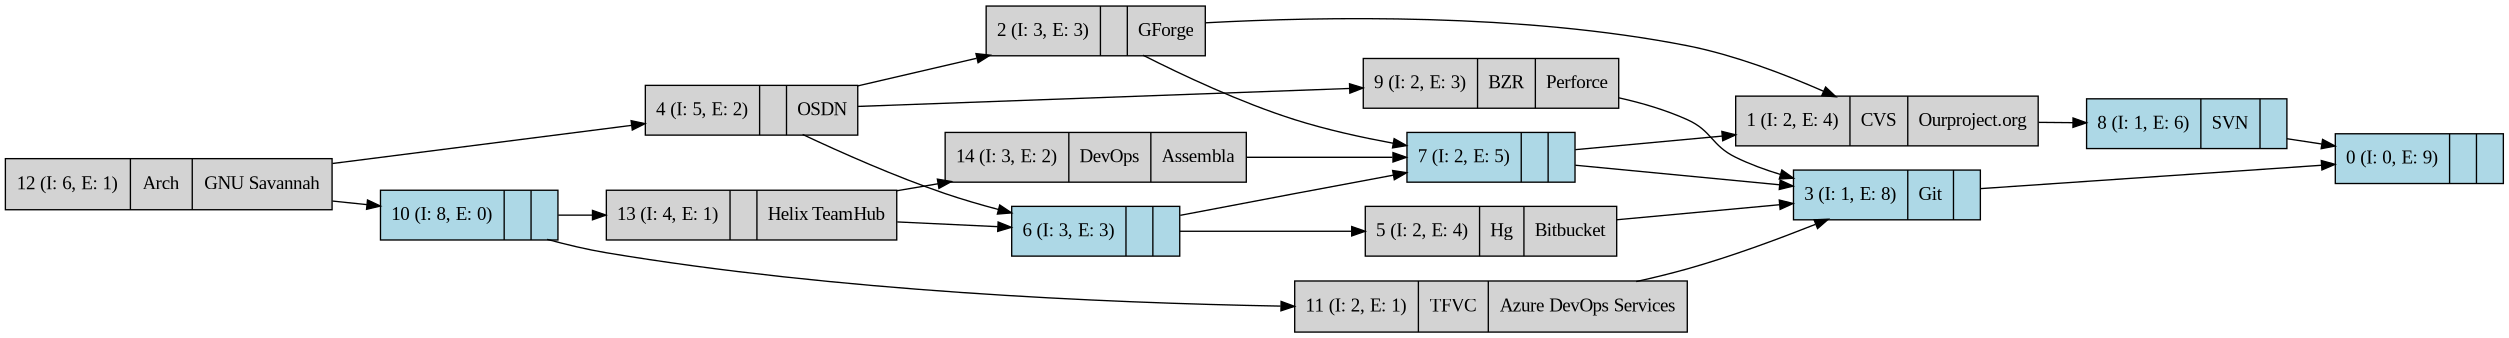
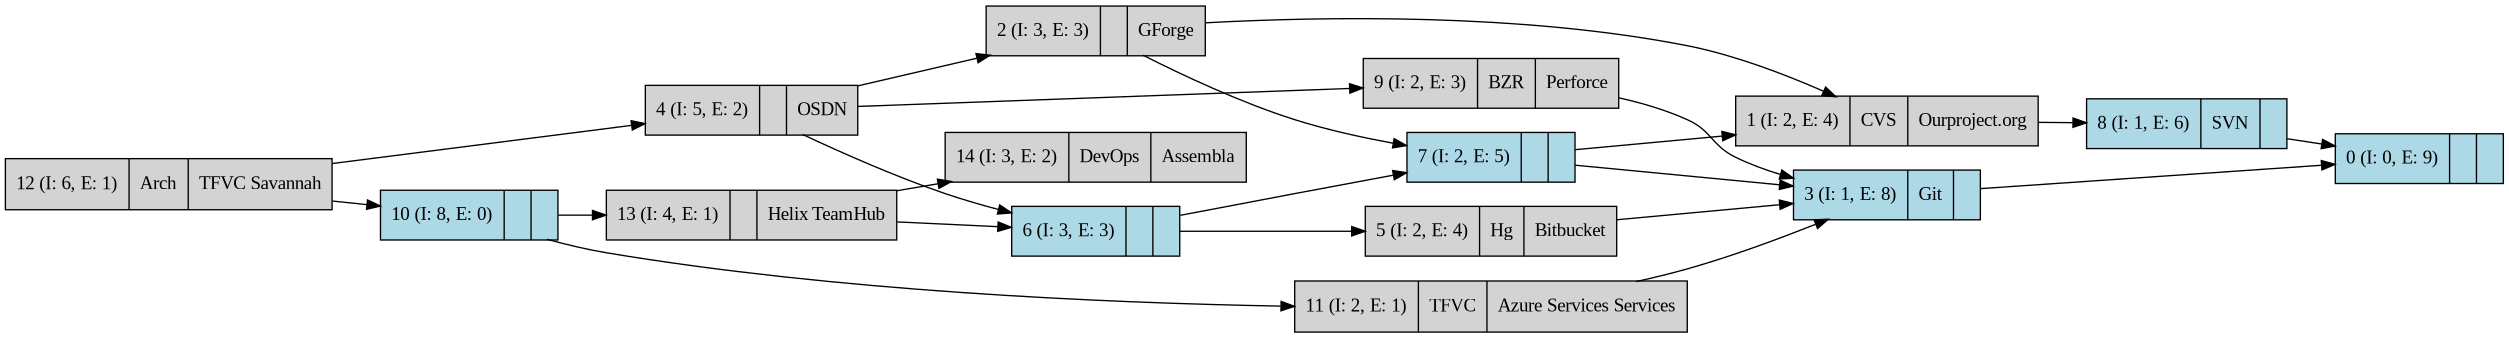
  digraph {
    fontname="Liberation Serif"
    rankdir=LR
    node [fontname="Liberation Serif" shape=record style=filled]
    edge [fontname="Liberation Serif"]
    n1 [fillcolor=lightblue label="{0 (I: 0, E: 9)||}"]
    n2 [label="{1 (I: 2, E: 4)|CVS\n|Ourproject.org\n}"]
    n3 [fillcolor=lightblue label="{8 (I: 1, E: 6)|SVN\n|}"]
    n4 [label="{2 (I: 3, E: 3)||GForge\n}"]
    n5 [fillcolor=lightblue label="{7 (I: 2, E: 5)||}"]
    n6 [fillcolor=lightblue label="{3 (I: 1, E: 8)|Git\n|}"]
    n7 [label="{4 (I: 5, E: 2)||OSDN\n}"]
    n8 [fillcolor=lightblue label="{6 (I: 3, E: 3)||}"]
    n9 [label="{9 (I: 2, E: 3)|BZR\n|Perforce\n}"]
    n10 [label="{5 (I: 2, E: 4)|Hg\n|Bitbucket\n}"]
    n11 [fillcolor=lightblue label="{10 (I: 8, E: 0)||}"]
-   n12 [label="{11 (I: 2, E: 1)|TFVC\n|Azure DevOps Services\n}"]
+   n12 [label="{11 (I: 2, E: 1)|TFVC\n|Azure Services Services\n}"]
    n13 [label="{13 (I: 4, E: 1)||Helix TeamHub\n}"]
-   n14 [label="{12 (I: 6, E: 1)|Arch\n|GNU Savannah\n}"]
+   n14 [label="{12 (I: 6, E: 1)|Arch\n|TFVC Savannah\n}"]
    n15 [label="{14 (I: 3, E: 2)|DevOps\n|Assembla\n}"]
    n2 -> n3
    n3 -> n1
    n4 -> n2
    n4 -> n5
    n5 -> n2
    n5 -> n6
    n6 -> n1
    n7 -> n4
    n7 -> n8
    n7 -> n9
    n8 -> n5
    n8 -> n10
    n9 -> n6
    n10 -> n6
    n11 -> n12
    n11 -> n13
    n12 -> n6
    n13 -> n8
    n13 -> n15
    n14 -> n7
    n14 -> n11
-   n15 -> n5
  }
